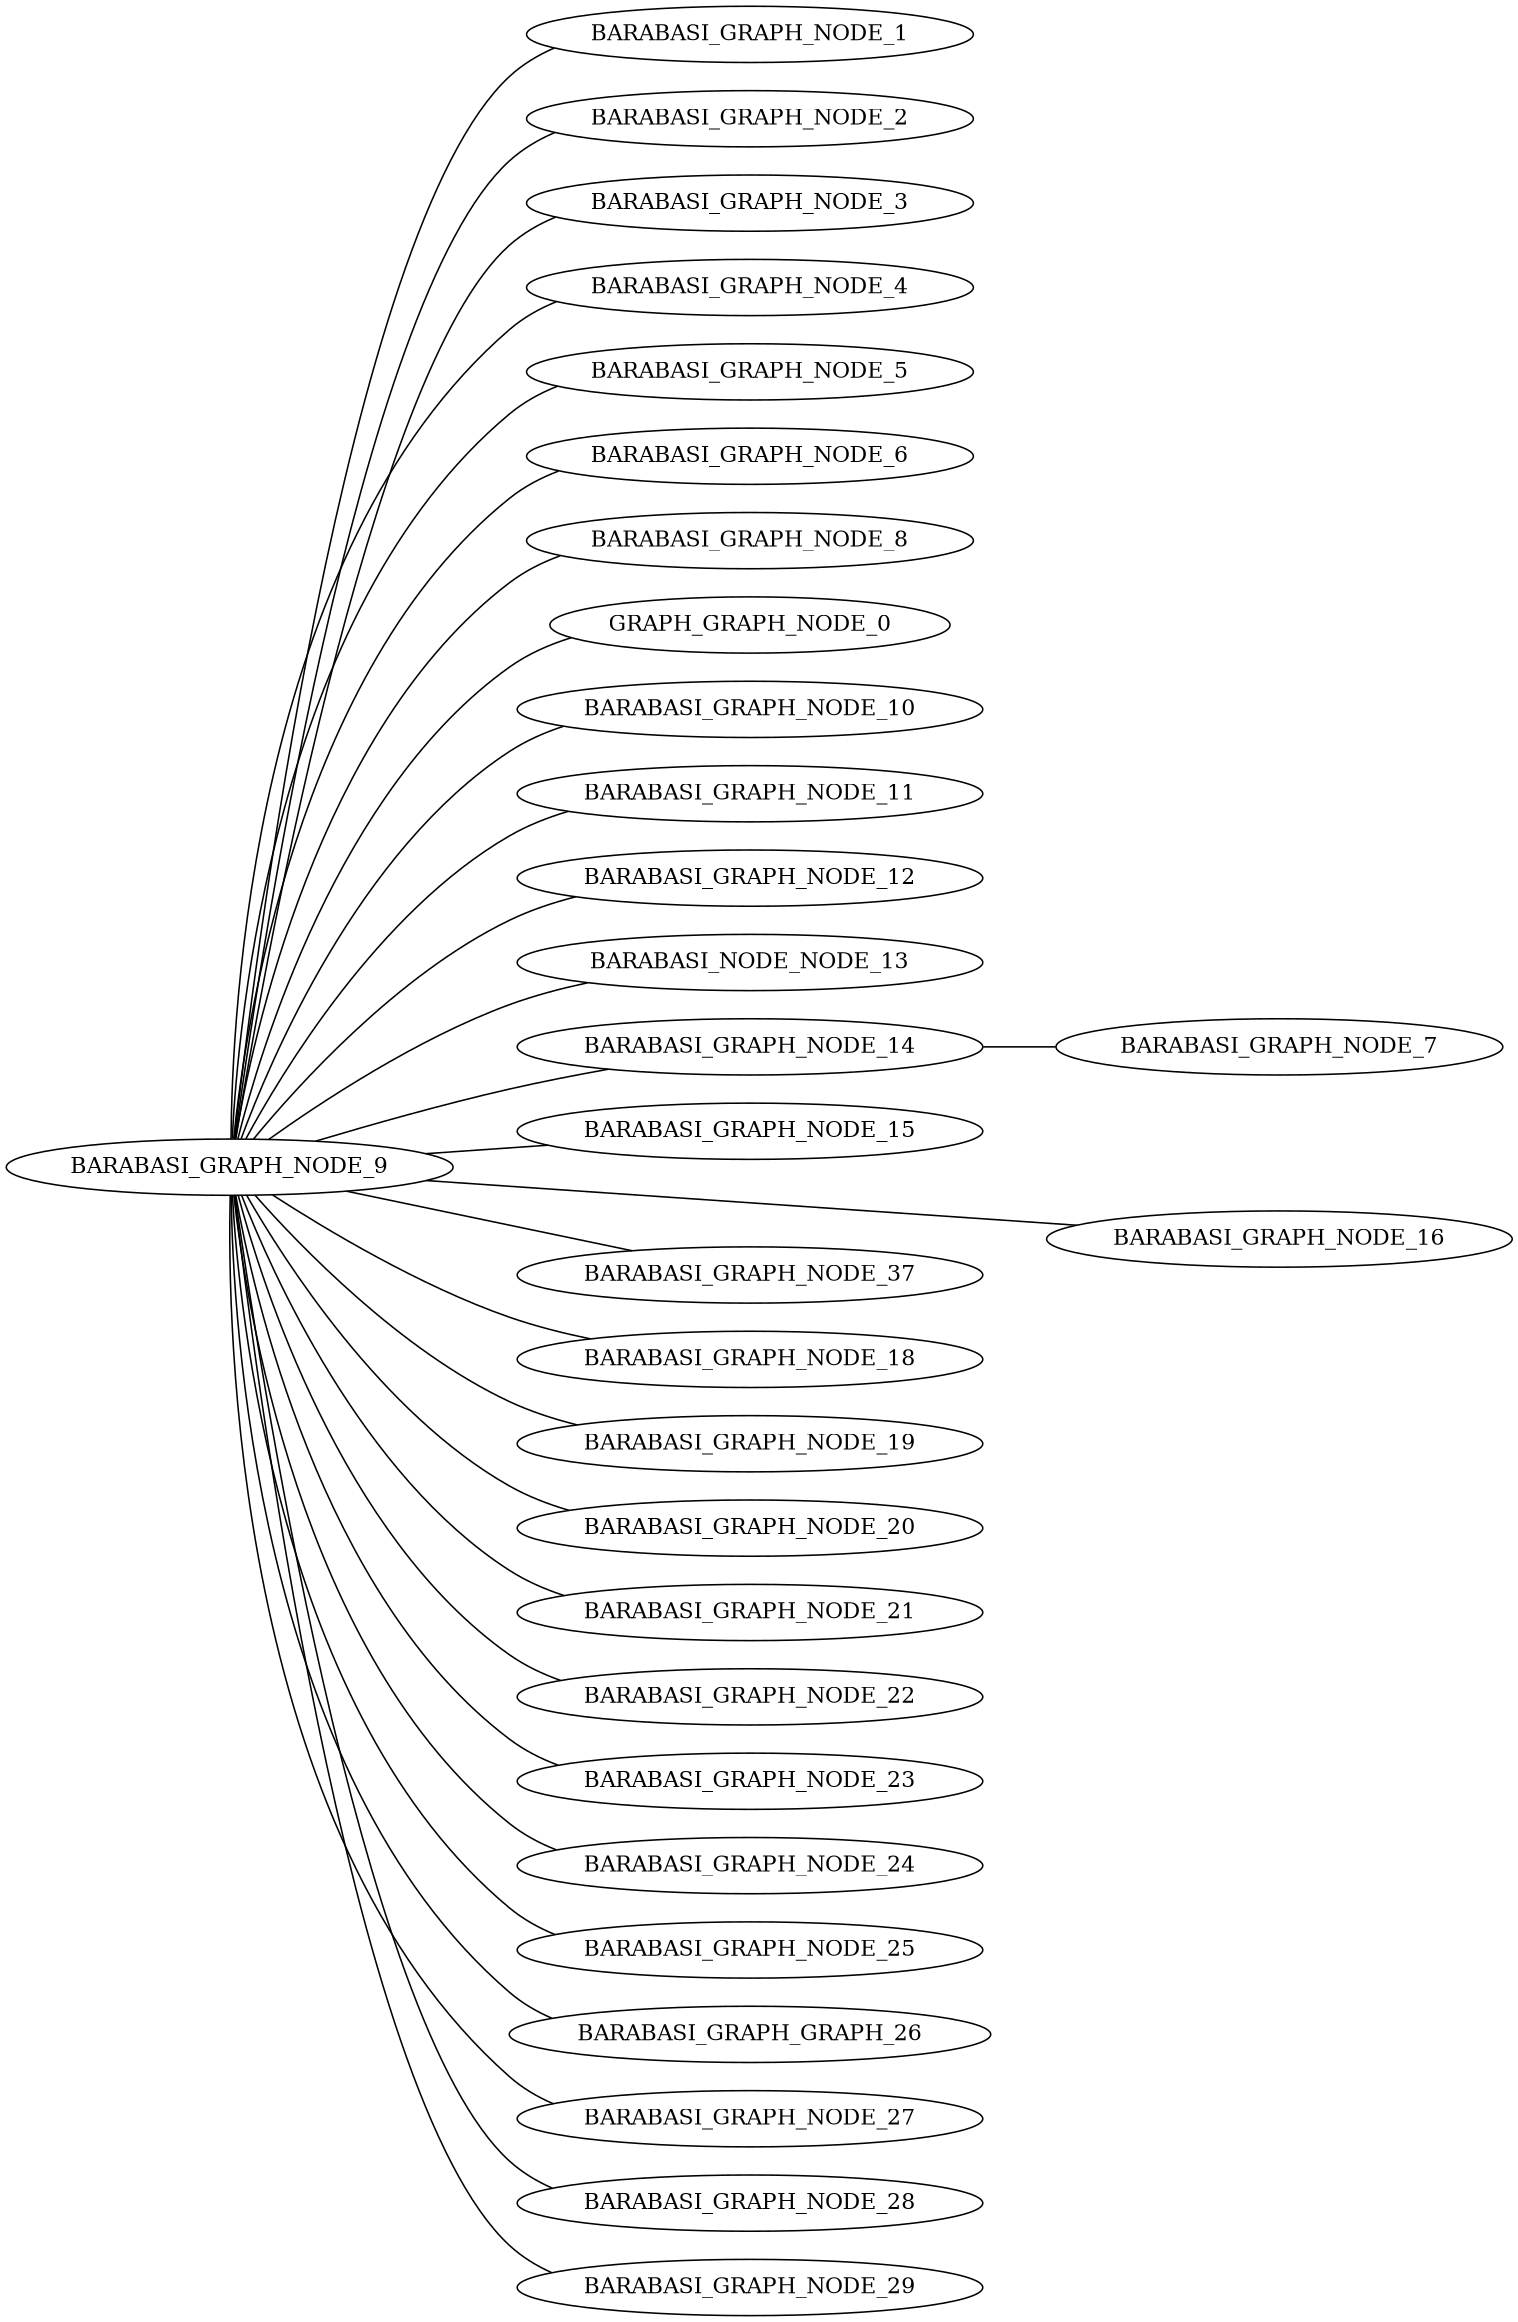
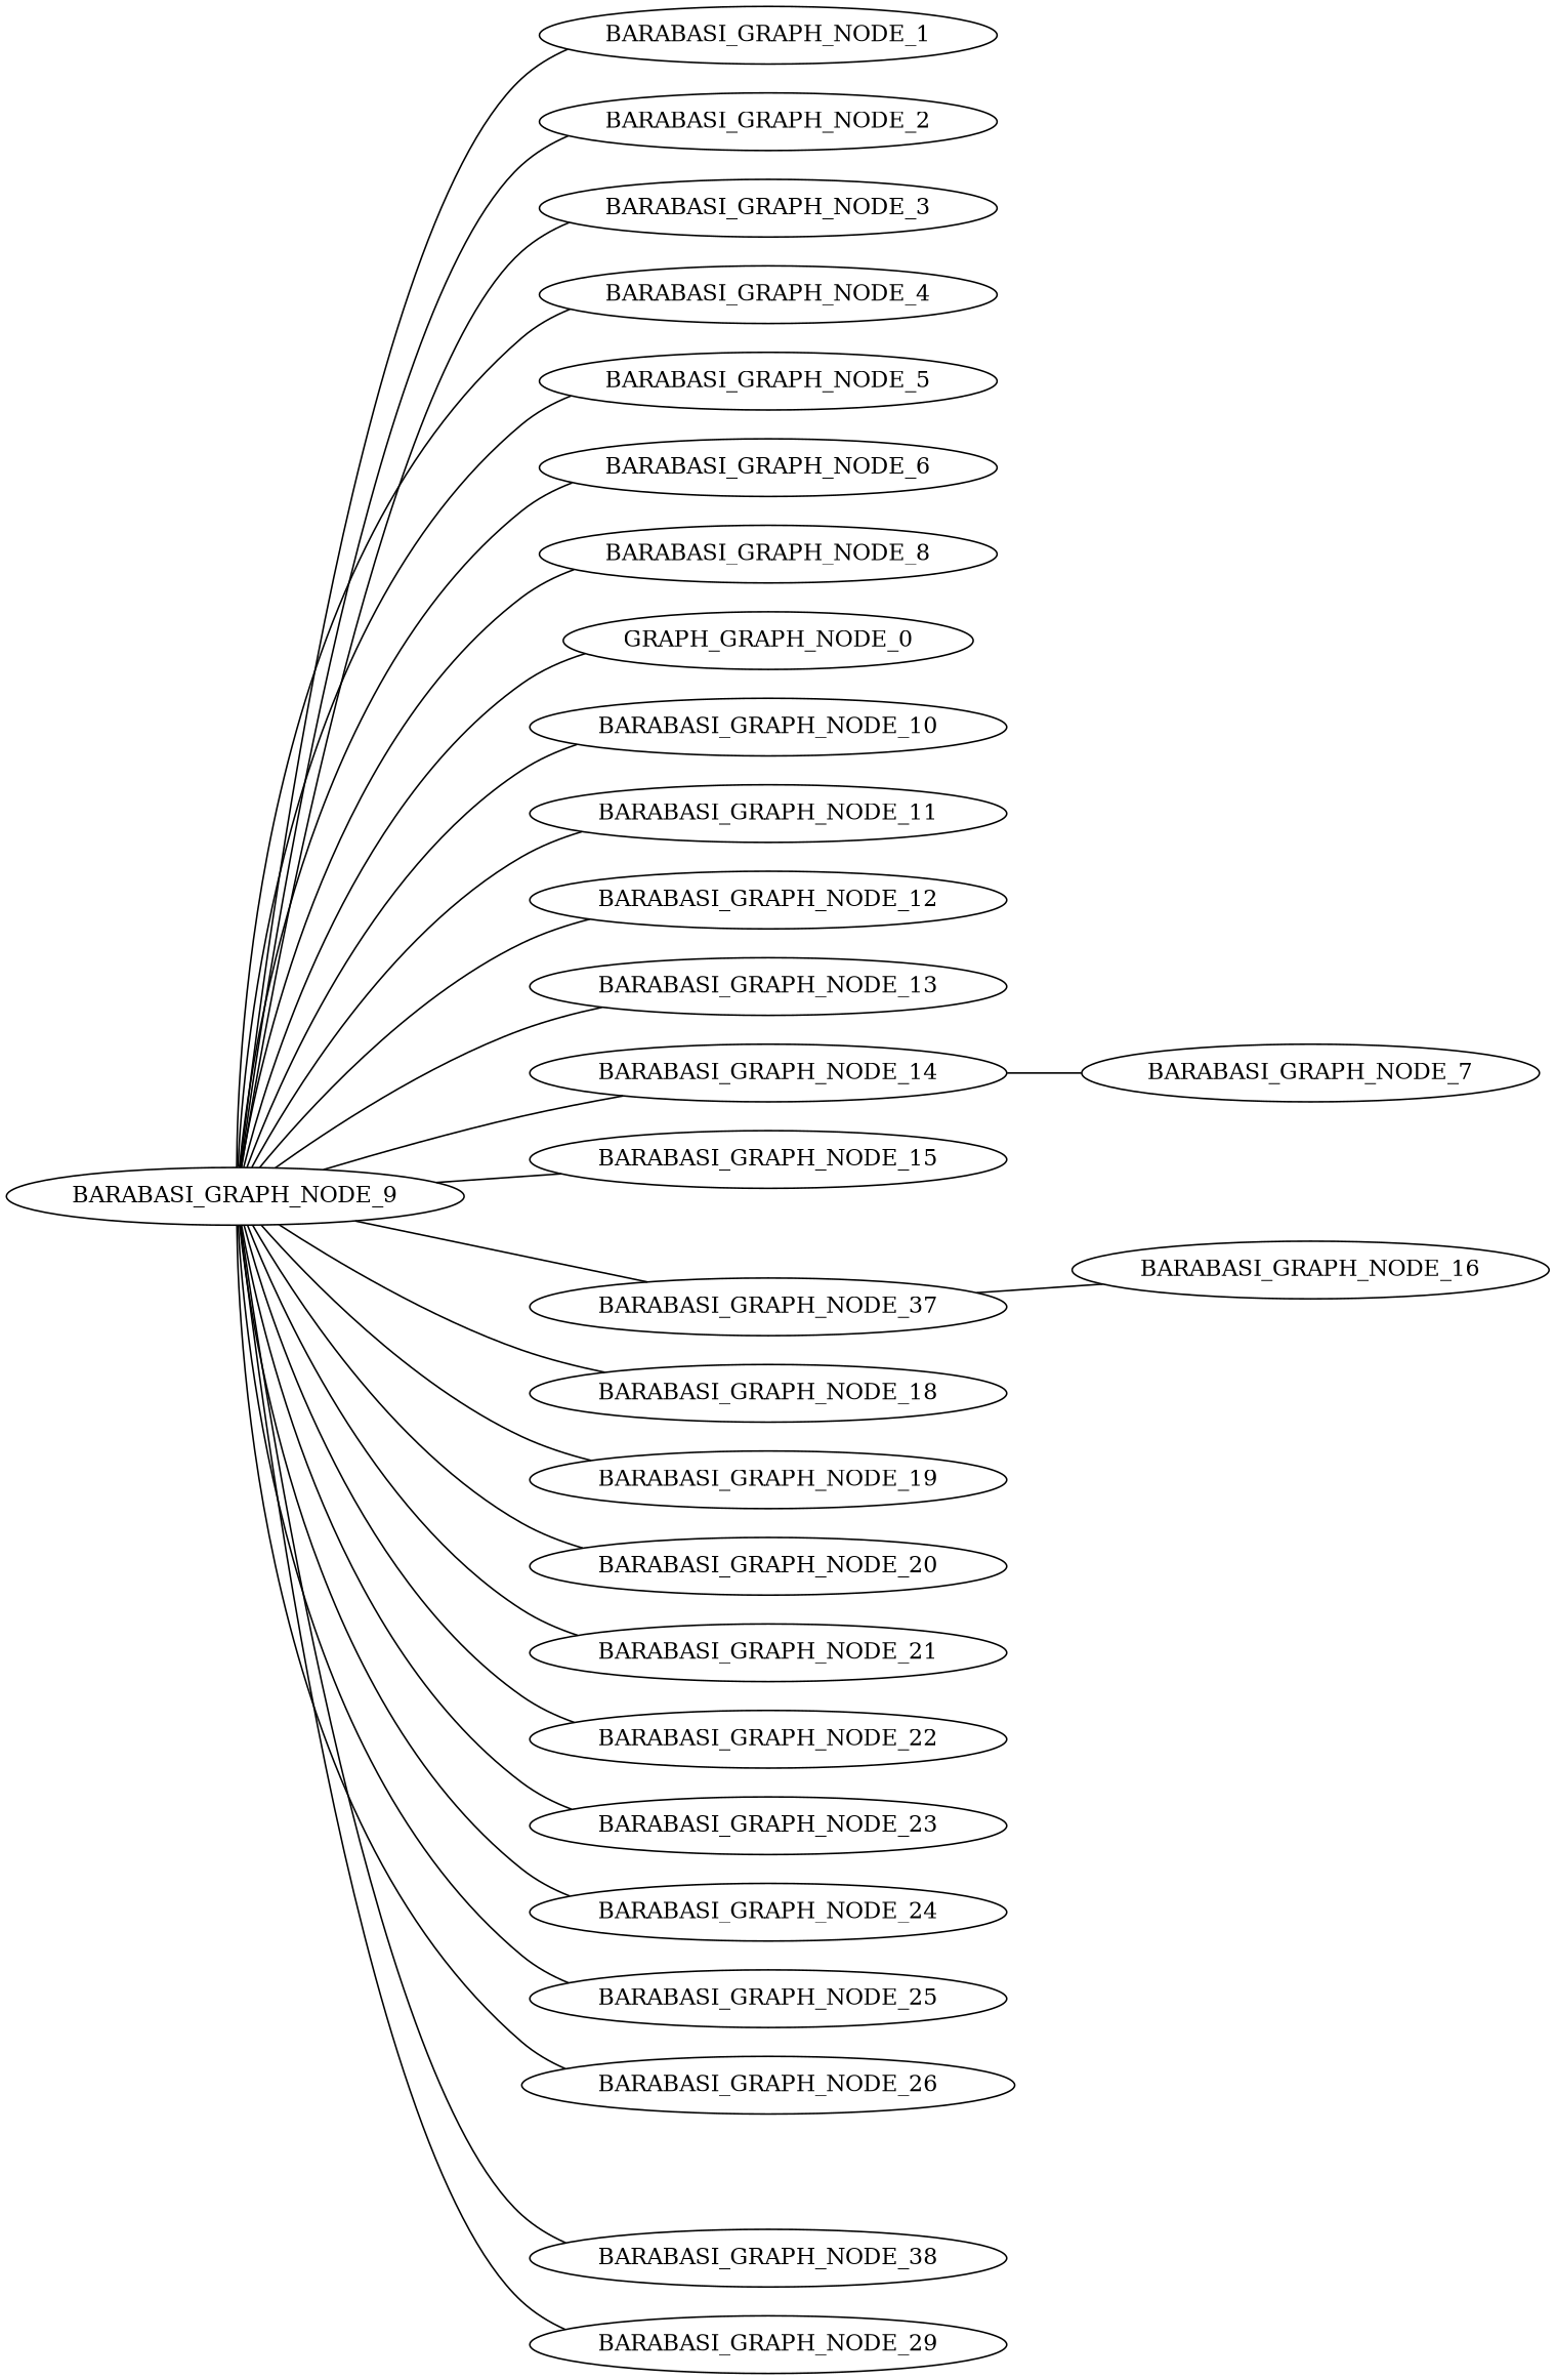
  graph {
    fontname="DejaVu Serif"
    rankdir=LR
    node [fontname="DejaVu Serif"]
    edge [fontname="DejaVu Serif"]
    BARABASI_GRAPH_NODE_9
    BARABASI_GRAPH_NODE_1
    BARABASI_GRAPH_NODE_2
    BARABASI_GRAPH_NODE_3
    BARABASI_GRAPH_NODE_4
    BARABASI_GRAPH_NODE_5
    BARABASI_GRAPH_NODE_6
    BARABASI_GRAPH_NODE_8
    n9 [label=GRAPH_GRAPH_NODE_0]
    BARABASI_GRAPH_NODE_10
    BARABASI_GRAPH_NODE_11
    BARABASI_GRAPH_NODE_12
-   BARABASI_GRAPH_NODE_13 [label=BARABASI_NODE_NODE_13]
+   BARABASI_GRAPH_NODE_13
    BARABASI_GRAPH_NODE_14
    BARABASI_GRAPH_NODE_15
    BARABASI_GRAPH_NODE_16
    n17 [label=BARABASI_GRAPH_NODE_37]
    BARABASI_GRAPH_NODE_18
    BARABASI_GRAPH_NODE_19
    BARABASI_GRAPH_NODE_20
    BARABASI_GRAPH_NODE_21
    BARABASI_GRAPH_NODE_22
    BARABASI_GRAPH_NODE_23
    BARABASI_GRAPH_NODE_24
    BARABASI_GRAPH_NODE_25
-   BARABASI_GRAPH_NODE_26 [label=BARABASI_GRAPH_GRAPH_26]
-   BARABASI_GRAPH_NODE_27
-   BARABASI_GRAPH_NODE_28
+   BARABASI_GRAPH_NODE_26
+   BARABASI_GRAPH_NODE_28 [label=BARABASI_GRAPH_NODE_38]
    BARABASI_GRAPH_NODE_29
    BARABASI_GRAPH_NODE_7
    BARABASI_GRAPH_NODE_9 -- BARABASI_GRAPH_NODE_1
    BARABASI_GRAPH_NODE_9 -- BARABASI_GRAPH_NODE_2
    BARABASI_GRAPH_NODE_9 -- BARABASI_GRAPH_NODE_3
    BARABASI_GRAPH_NODE_9 -- BARABASI_GRAPH_NODE_4
    BARABASI_GRAPH_NODE_9 -- BARABASI_GRAPH_NODE_5
    BARABASI_GRAPH_NODE_9 -- BARABASI_GRAPH_NODE_6
    BARABASI_GRAPH_NODE_9 -- BARABASI_GRAPH_NODE_8
    BARABASI_GRAPH_NODE_9 -- n9
    BARABASI_GRAPH_NODE_9 -- BARABASI_GRAPH_NODE_10
    BARABASI_GRAPH_NODE_9 -- BARABASI_GRAPH_NODE_11
    BARABASI_GRAPH_NODE_9 -- BARABASI_GRAPH_NODE_12
    BARABASI_GRAPH_NODE_9 -- BARABASI_GRAPH_NODE_13
    BARABASI_GRAPH_NODE_9 -- BARABASI_GRAPH_NODE_14
    BARABASI_GRAPH_NODE_9 -- BARABASI_GRAPH_NODE_15
-   BARABASI_GRAPH_NODE_9 -- BARABASI_GRAPH_NODE_16
+   n17 -- BARABASI_GRAPH_NODE_16
    BARABASI_GRAPH_NODE_9 -- n17
    BARABASI_GRAPH_NODE_9 -- BARABASI_GRAPH_NODE_18
    BARABASI_GRAPH_NODE_9 -- BARABASI_GRAPH_NODE_19
    BARABASI_GRAPH_NODE_9 -- BARABASI_GRAPH_NODE_20
    BARABASI_GRAPH_NODE_9 -- BARABASI_GRAPH_NODE_21
    BARABASI_GRAPH_NODE_9 -- BARABASI_GRAPH_NODE_22
    BARABASI_GRAPH_NODE_9 -- BARABASI_GRAPH_NODE_23
    BARABASI_GRAPH_NODE_9 -- BARABASI_GRAPH_NODE_24
    BARABASI_GRAPH_NODE_9 -- BARABASI_GRAPH_NODE_25
    BARABASI_GRAPH_NODE_9 -- BARABASI_GRAPH_NODE_26
-   BARABASI_GRAPH_NODE_9 -- BARABASI_GRAPH_NODE_27
    BARABASI_GRAPH_NODE_9 -- BARABASI_GRAPH_NODE_28
    BARABASI_GRAPH_NODE_9 -- BARABASI_GRAPH_NODE_29
    BARABASI_GRAPH_NODE_14 -- BARABASI_GRAPH_NODE_7
  }
